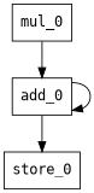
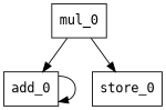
  digraph {
    fontname="DejaVu Sans Mono"
    node [fontname="DejaVu Sans Mono" shape=rectangle]
    edge [fontname="DejaVu Sans Mono"]
    n1 [label=add_0]
    n2 [label=store_0]
    n3 [label=mul_0]
    n1 -> n1
-   n1 -> n2
+   n3 -> n2
    n3 -> n1
  }
